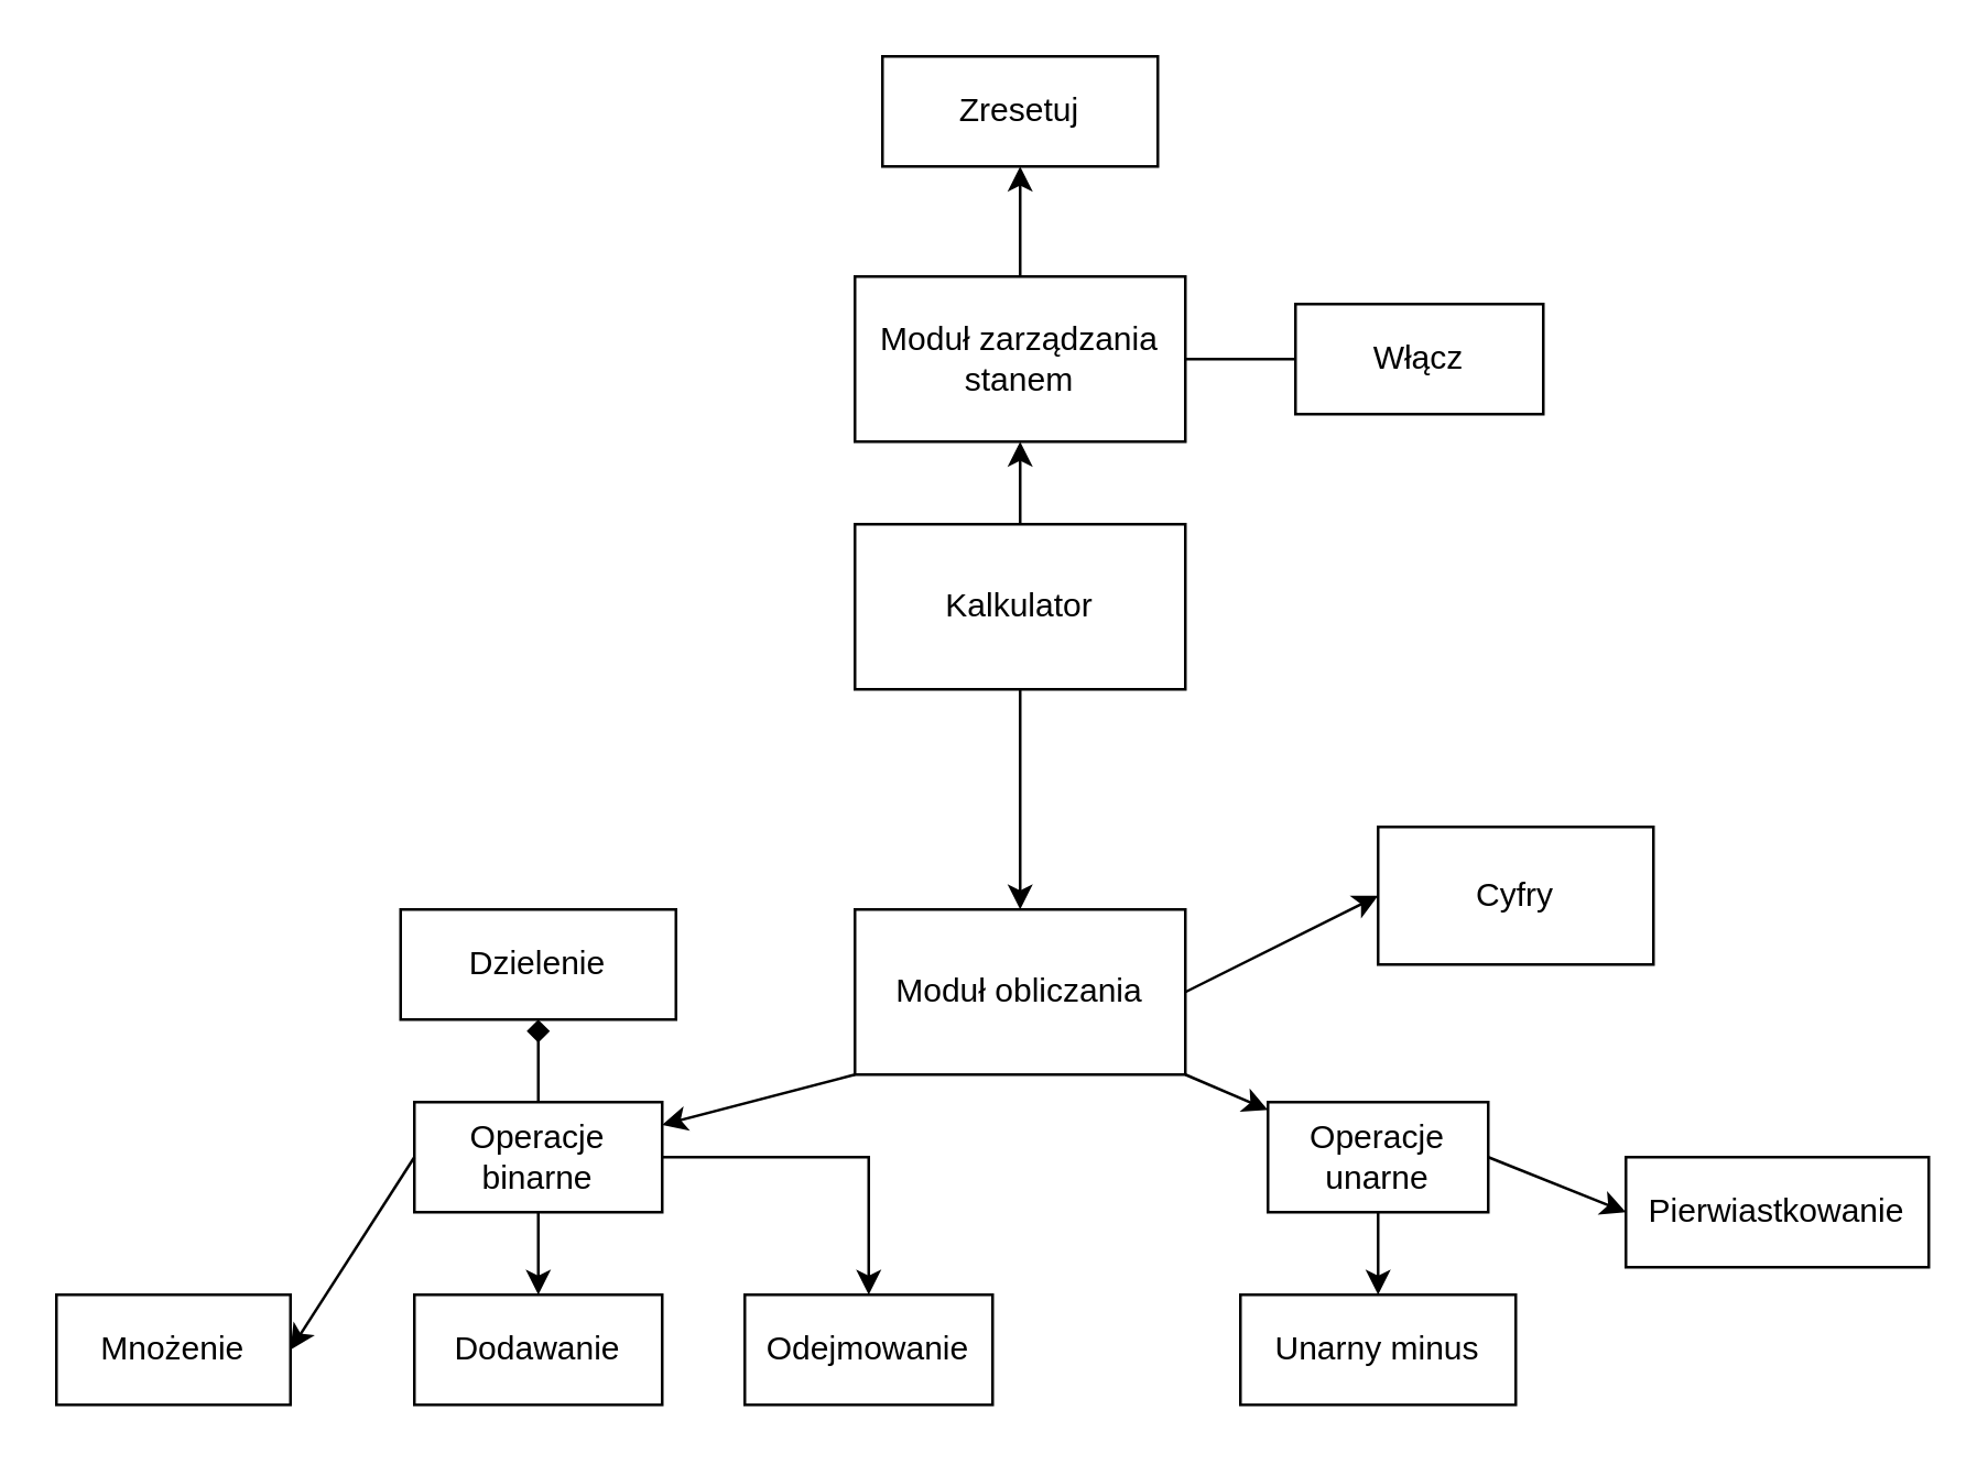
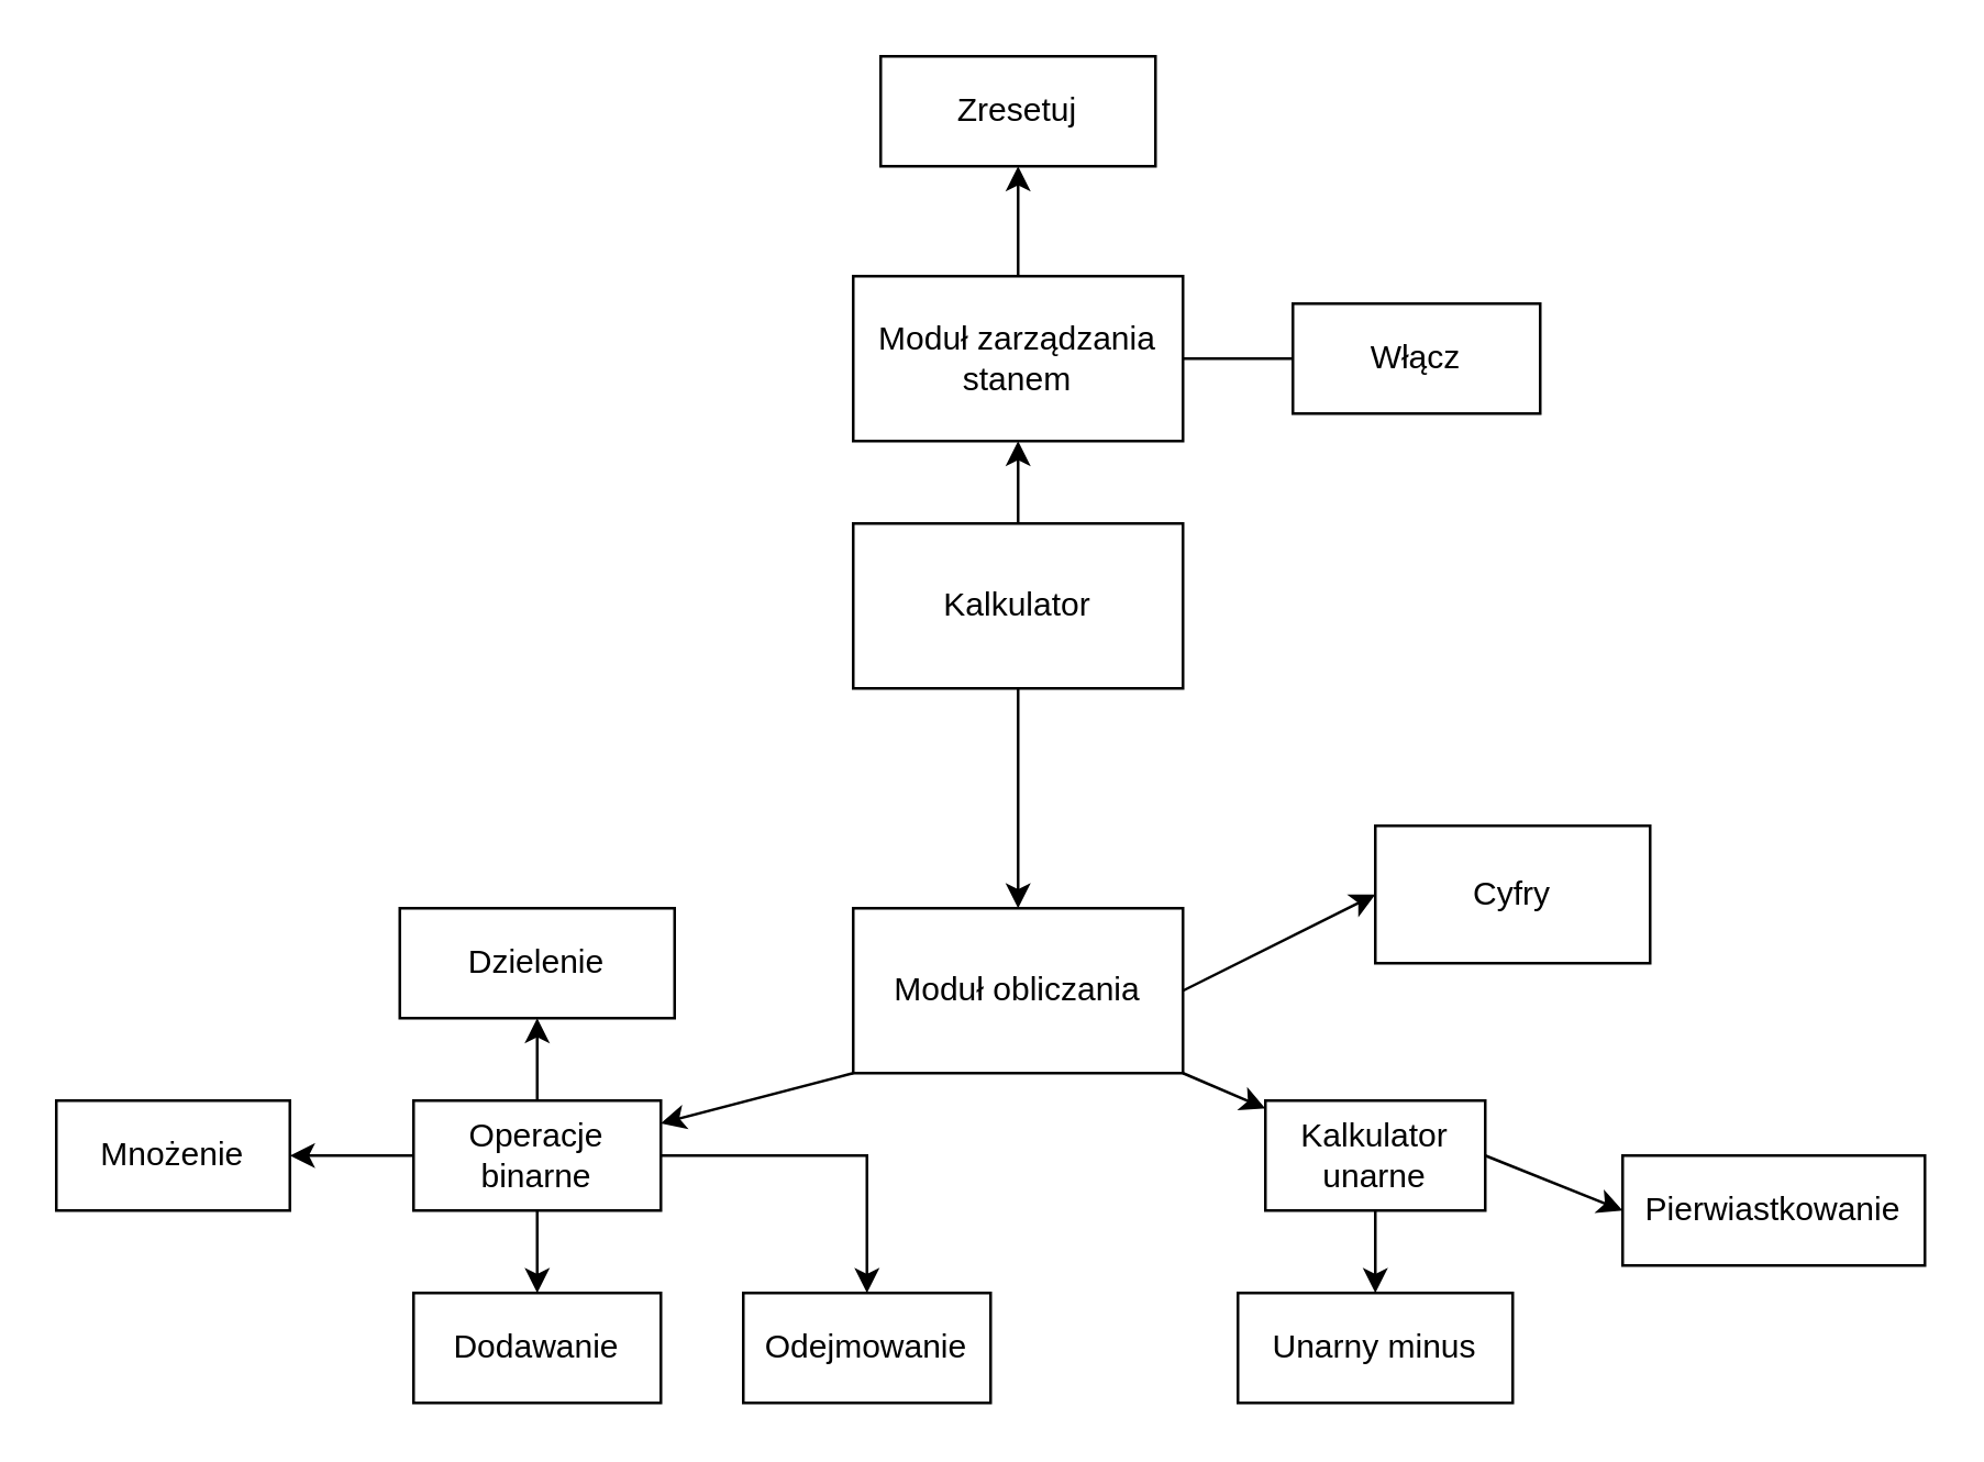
  <mxCell id="0" />
  <mxCell id="1" parent="0" />
  <mxCell id="2" value="" style="edgeStyle=orthogonalEdgeStyle;rounded=0;orthogonalLoop=1;jettySize=auto;html=1;" parent="1" source="3" target="4" edge="1"><mxGeometry relative="1" as="geometry" /></mxCell>
  <mxCell id="3" value="Kalkulator" style="rounded=0;whiteSpace=wrap;html=1;" parent="1" vertex="1"><mxGeometry x="310" y="190" width="120" height="60" as="geometry" /></mxCell>
  <mxCell id="4" value="Moduł obliczania" style="rounded=0;whiteSpace=wrap;html=1;" parent="1" vertex="1"><mxGeometry x="310" y="330" width="120" height="60" as="geometry" /></mxCell>
  <mxCell id="5" value="" style="endArrow=classic;html=1;rounded=0;exitX=0;exitY=1;exitDx=0;exitDy=0;" parent="1" source="4" target="7" edge="1"><mxGeometry width="50" height="50" relative="1" as="geometry"><mxPoint x="350" y="410" as="sourcePoint" /><mxPoint x="290" y="440" as="targetPoint" /></mxGeometry></mxCell>
  <mxCell id="6" value="" style="edgeStyle=orthogonalEdgeStyle;rounded=0;orthogonalLoop=1;jettySize=auto;html=1;" edge="1" parent="1" source="7" target="23"><mxGeometry relative="1" as="geometry" /></mxCell>
  <mxCell id="7" value="Operacje binarne" style="rounded=0;whiteSpace=wrap;html=1;" parent="1" vertex="1"><mxGeometry x="150" y="400" width="90" height="40" as="geometry" /></mxCell>
  <mxCell id="8" value="" style="endArrow=classic;html=1;rounded=0;exitX=1;exitY=1;exitDx=0;exitDy=0;" parent="1" source="4" target="10" edge="1"><mxGeometry width="50" height="50" relative="1" as="geometry"><mxPoint x="350" y="410" as="sourcePoint" /><mxPoint x="440" y="420" as="targetPoint" /></mxGeometry></mxCell>
  <mxCell id="9" value="" style="edgeStyle=orthogonalEdgeStyle;rounded=0;orthogonalLoop=1;jettySize=auto;html=1;" edge="1" parent="1" source="10" target="27"><mxGeometry relative="1" as="geometry" /></mxCell>
- <mxCell id="10" value="Operacje unarne" style="rounded=0;whiteSpace=wrap;html=1;" parent="1" vertex="1"><mxGeometry x="460" y="400" width="80" height="40" as="geometry" /></mxCell>
+ <mxCell id="10" value="Kalkulator unarne" style="rounded=0;whiteSpace=wrap;html=1;" parent="1" vertex="1"><mxGeometry x="460" y="400" width="80" height="40" as="geometry" /></mxCell>
  <mxCell id="11" value="" style="endArrow=classic;html=1;rounded=0;exitX=0.5;exitY=1;exitDx=0;exitDy=0;" parent="1" source="7" target="12" edge="1"><mxGeometry width="50" height="50" relative="1" as="geometry"><mxPoint x="140" y="400" as="sourcePoint" /><mxPoint x="160" y="420" as="targetPoint" /></mxGeometry></mxCell>
  <mxCell id="12" value="Dodawanie" style="rounded=0;whiteSpace=wrap;html=1;" parent="1" vertex="1"><mxGeometry x="150" y="470" width="90" height="40" as="geometry" /></mxCell>
  <mxCell id="13" value="" style="endArrow=classic;html=1;rounded=0;exitX=1;exitY=0.5;exitDx=0;exitDy=0;entryX=0;entryY=0.5;entryDx=0;entryDy=0;" parent="1" source="4" target="14" edge="1"><mxGeometry width="50" height="50" relative="1" as="geometry"><mxPoint x="350" y="400" as="sourcePoint" /><mxPoint x="500" y="340" as="targetPoint" /></mxGeometry></mxCell>
  <mxCell id="14" value="Cyfry" style="rounded=0;whiteSpace=wrap;html=1;" parent="1" vertex="1"><mxGeometry x="500" y="300" width="100" height="50" as="geometry" /></mxCell>
  <mxCell id="15" value="" style="endArrow=classic;html=1;rounded=0;exitX=0.5;exitY=0;exitDx=0;exitDy=0;" parent="1" source="3" target="18" edge="1"><mxGeometry width="50" height="50" relative="1" as="geometry"><mxPoint x="350" y="320" as="sourcePoint" /><mxPoint x="370" y="130" as="targetPoint" /></mxGeometry></mxCell>
  <mxCell id="16" style="edgeStyle=orthogonalEdgeStyle;rounded=0;orthogonalLoop=1;jettySize=auto;html=1;entryX=0;entryY=0.5;entryDx=0;entryDy=0;endArrow=none;" parent="1" source="18" target="19" edge="1"><mxGeometry relative="1" as="geometry" /></mxCell>
  <mxCell id="17" style="edgeStyle=orthogonalEdgeStyle;rounded=0;orthogonalLoop=1;jettySize=auto;html=1;entryX=0.5;entryY=1;entryDx=0;entryDy=0;" parent="1" source="18" target="20" edge="1"><mxGeometry relative="1" as="geometry" /></mxCell>
  <mxCell id="18" value="Moduł zarządzania stanem" style="rounded=0;whiteSpace=wrap;html=1;" parent="1" vertex="1"><mxGeometry x="310" y="100" width="120" height="60" as="geometry" /></mxCell>
  <mxCell id="19" value="Włącz" style="rounded=0;whiteSpace=wrap;html=1;" parent="1" vertex="1"><mxGeometry x="470" y="110" width="90" height="40" as="geometry" /></mxCell>
  <mxCell id="20" value="Zresetuj" style="rounded=0;whiteSpace=wrap;html=1;" parent="1" vertex="1"><mxGeometry x="320" y="20" width="100" height="40" as="geometry" /></mxCell>
  <mxCell id="21" value="" style="endArrow=classic;html=1;rounded=0;exitX=1;exitY=0.5;exitDx=0;exitDy=0;entryX=0;entryY=0.5;entryDx=0;entryDy=0;" parent="1" source="10" target="22" edge="1"><mxGeometry width="50" height="50" relative="1" as="geometry"><mxPoint x="350" y="430" as="sourcePoint" /><mxPoint x="550" y="510" as="targetPoint" /></mxGeometry></mxCell>
  <mxCell id="22" value="Pierwiastkowanie" style="rounded=0;whiteSpace=wrap;html=1;" parent="1" vertex="1"><mxGeometry x="590" y="420" width="110" height="40" as="geometry" /></mxCell>
  <mxCell id="23" value="Odejmowanie" style="whiteSpace=wrap;html=1;rounded=0;" vertex="1" parent="1"><mxGeometry x="270" y="470" width="90" height="40" as="geometry" /></mxCell>
- <mxCell id="24" value="Mnożenie" style="whiteSpace=wrap;html=1;rounded=0;" vertex="1" parent="1"><mxGeometry x="20" y="470" width="85" height="40" as="geometry" /></mxCell>
- <mxCell id="25" value="" style="endArrow=diamond;html=1;rounded=0;exitX=0.5;exitY=0;exitDx=0;exitDy=0;entryX=0.5;entryY=1;entryDx=0;entryDy=0;" edge="1" parent="1" source="7" target="26"><mxGeometry width="50" height="50" relative="1" as="geometry"><mxPoint x="240" y="390" as="sourcePoint" /><mxPoint x="250" y="330" as="targetPoint" /><Array as="points" /></mxGeometry></mxCell>
+ <mxCell id="24" value="Mnożenie" style="whiteSpace=wrap;html=1;rounded=0;" vertex="1" parent="1"><mxGeometry x="20" y="400" width="85" height="40" as="geometry" /></mxCell>
+ <mxCell id="25" value="" style="endArrow=classic;html=1;rounded=0;exitX=0.5;exitY=0;exitDx=0;exitDy=0;entryX=0.5;entryY=1;entryDx=0;entryDy=0;" edge="1" parent="1" source="7" target="26"><mxGeometry width="50" height="50" relative="1" as="geometry"><mxPoint x="240" y="390" as="sourcePoint" /><mxPoint x="250" y="330" as="targetPoint" /><Array as="points" /></mxGeometry></mxCell>
  <mxCell id="26" value="Dzielenie" style="rounded=0;whiteSpace=wrap;html=1;" vertex="1" parent="1"><mxGeometry x="145" y="330" width="100" height="40" as="geometry" /></mxCell>
  <mxCell id="27" value="Unarny minus" style="whiteSpace=wrap;html=1;rounded=0;" vertex="1" parent="1"><mxGeometry x="450" y="470" width="100" height="40" as="geometry" /></mxCell>
  <mxCell id="28" value="" style="endArrow=classic;html=1;rounded=0;exitX=0;exitY=0.5;exitDx=0;exitDy=0;entryX=1;entryY=0.5;entryDx=0;entryDy=0;" edge="1" parent="1" source="7" target="24"><mxGeometry width="50" height="50" relative="1" as="geometry"><mxPoint x="370" y="350" as="sourcePoint" /><mxPoint x="420" y="300" as="targetPoint" /></mxGeometry></mxCell>
